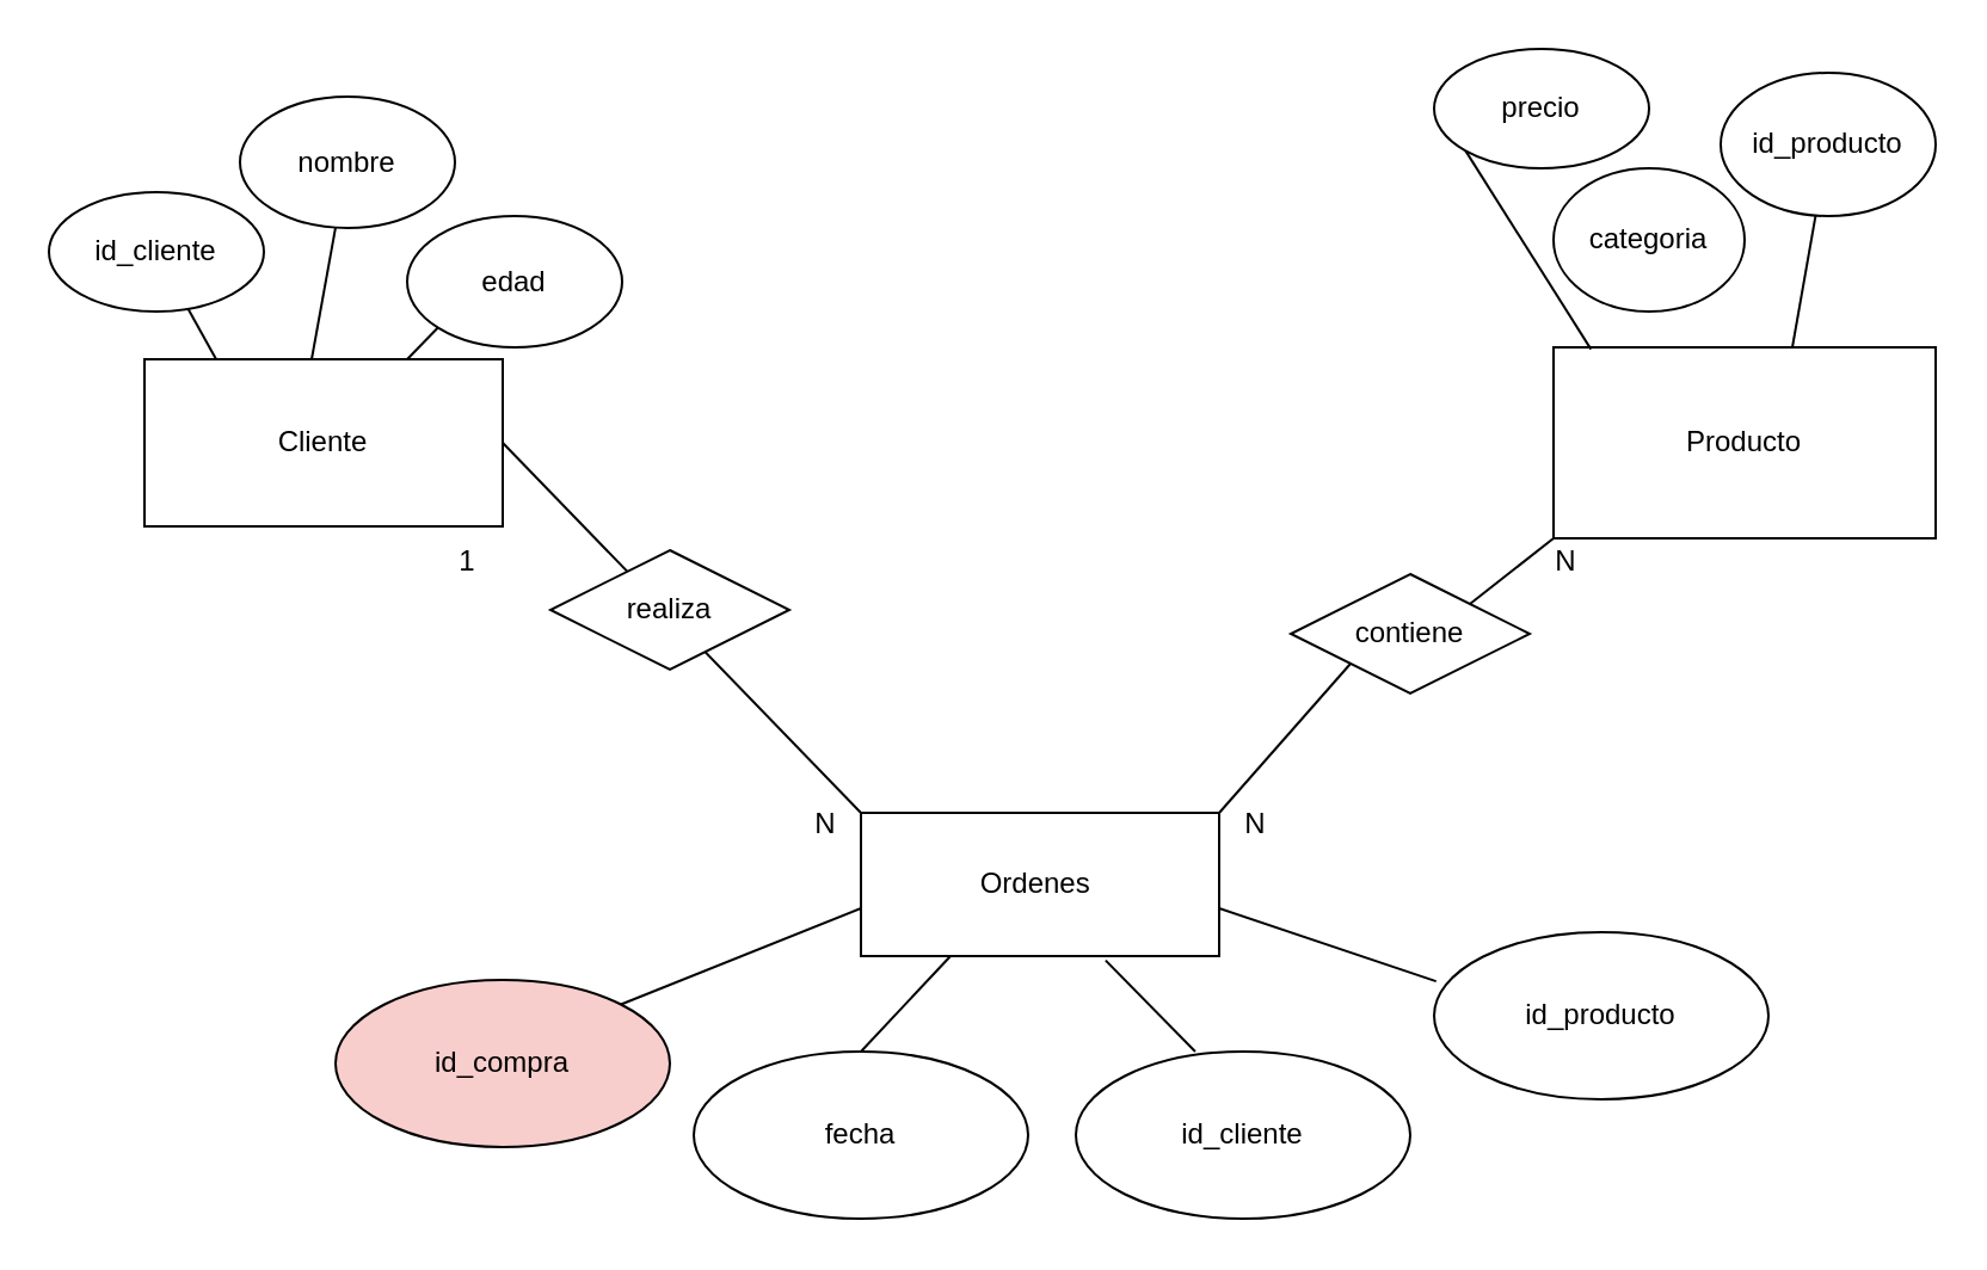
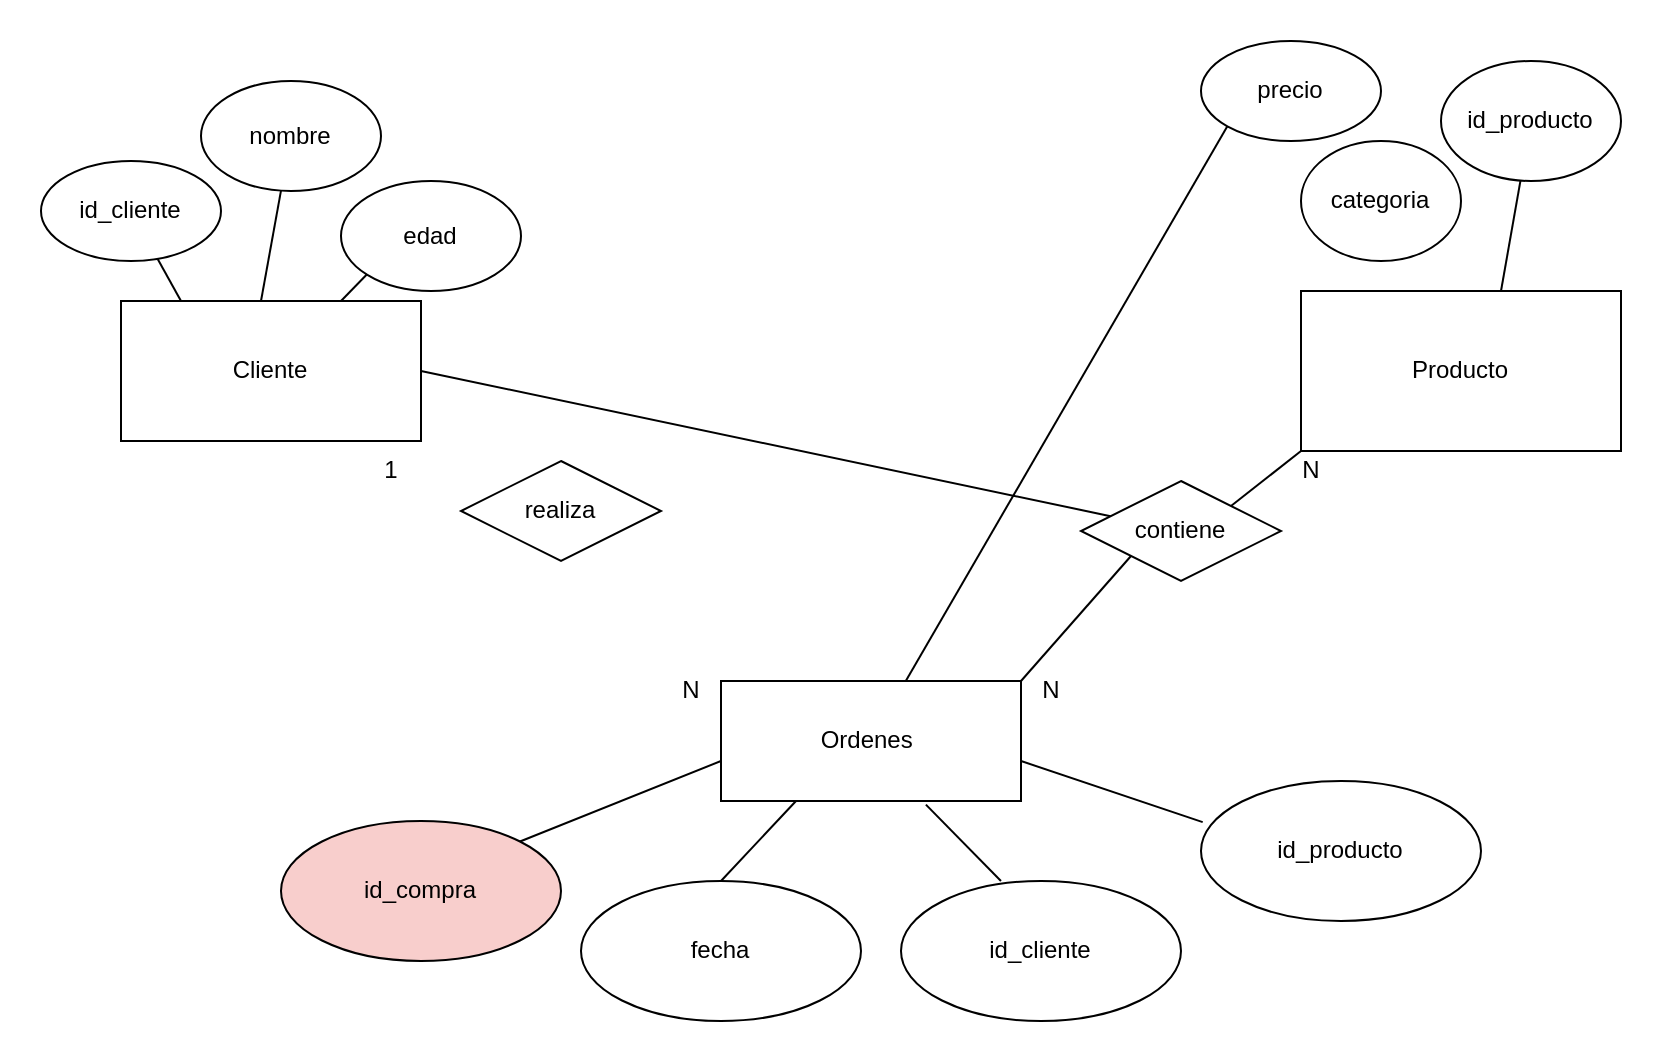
  <mxCell id="0" />
  <mxCell id="1" parent="0" />
- <mxCell id="2" value="" style="endArrow=none;html=1;rounded=0;exitX=1;exitY=0.5;exitDx=0;exitDy=0;entryX=0;entryY=0;entryDx=0;entryDy=0;shadow=0;sketch=0;" edge="1" parent="1" source="4" target="6"><mxGeometry width="50" height="50" relative="1" as="geometry"><mxPoint x="400" y="330" as="sourcePoint" /><mxPoint x="450" y="280" as="targetPoint" /></mxGeometry></mxCell>
+ <mxCell id="2" value="" style="endArrow=none;html=1;rounded=0;exitX=1;exitY=0.5;exitDx=0;exitDy=0;shadow=0;sketch=0;" edge="1" parent="1" source="4" target="18"><mxGeometry width="50" height="50" relative="1" as="geometry"><mxPoint x="400" y="330" as="sourcePoint" /><mxPoint x="450" y="280" as="targetPoint" /></mxGeometry></mxCell>
  <mxCell id="3" value="realiza" style="rhombus;whiteSpace=wrap;html=1;" vertex="1" parent="1"><mxGeometry x="230" y="230" width="100" height="50" as="geometry" /></mxCell>
  <mxCell id="4" value="Cliente" style="rounded=0;whiteSpace=wrap;html=1;" vertex="1" parent="1"><mxGeometry x="60" y="150" width="150" height="70" as="geometry" /></mxCell>
  <mxCell id="5" value="Producto" style="rounded=0;whiteSpace=wrap;html=1;" vertex="1" parent="1"><mxGeometry x="650" y="145" width="160" height="80" as="geometry" /></mxCell>
  <mxCell id="6" value="Ordenes&amp;nbsp;" style="rounded=0;whiteSpace=wrap;html=1;" vertex="1" parent="1"><mxGeometry x="360" y="340" width="150" height="60" as="geometry" /></mxCell>
  <mxCell id="7" value="id_compra" style="ellipse;whiteSpace=wrap;html=1;fillColor=#f8cecc;" vertex="1" parent="1"><mxGeometry x="140" y="410" width="140" height="70" as="geometry" /></mxCell>
  <mxCell id="8" value="fecha" style="ellipse;whiteSpace=wrap;html=1;" vertex="1" parent="1"><mxGeometry x="290" y="440" width="140" height="70" as="geometry" /></mxCell>
  <mxCell id="9" value="id_cliente" style="ellipse;whiteSpace=wrap;html=1;" vertex="1" parent="1"><mxGeometry x="20" y="80" width="90" height="50" as="geometry" /></mxCell>
  <mxCell id="10" value="id_cliente" style="ellipse;whiteSpace=wrap;html=1;" vertex="1" parent="1"><mxGeometry x="450" y="440" width="140" height="70" as="geometry" /></mxCell>
  <mxCell id="11" value="id_producto" style="ellipse;whiteSpace=wrap;html=1;" vertex="1" parent="1"><mxGeometry x="720" y="30" width="90" height="60" as="geometry" /></mxCell>
  <mxCell id="12" value="id_producto" style="ellipse;whiteSpace=wrap;html=1;" vertex="1" parent="1"><mxGeometry x="600" y="390" width="140" height="70" as="geometry" /></mxCell>
  <mxCell id="13" value="nombre" style="ellipse;whiteSpace=wrap;html=1;" vertex="1" parent="1"><mxGeometry x="100" y="40" width="90" height="55" as="geometry" /></mxCell>
  <mxCell id="14" value="edad" style="ellipse;whiteSpace=wrap;html=1;" vertex="1" parent="1"><mxGeometry x="170" y="90" width="90" height="55" as="geometry" /></mxCell>
  <mxCell id="15" value="categoria" style="ellipse;whiteSpace=wrap;html=1;" vertex="1" parent="1"><mxGeometry x="650" y="70" width="80" height="60" as="geometry" /></mxCell>
  <mxCell id="16" value="precio" style="ellipse;whiteSpace=wrap;html=1;" vertex="1" parent="1"><mxGeometry x="600" y="20" width="90" height="50" as="geometry" /></mxCell>
  <mxCell id="17" value="" style="endArrow=none;html=1;rounded=0;exitX=0;exitY=1;exitDx=0;exitDy=0;entryX=1;entryY=0;entryDx=0;entryDy=0;shadow=0;sketch=0;startArrow=none;" edge="1" parent="1" source="18" target="6"><mxGeometry width="50" height="50" relative="1" as="geometry"><mxPoint x="510" y="195" as="sourcePoint" /><mxPoint x="660" y="350" as="targetPoint" /></mxGeometry></mxCell>
  <mxCell id="18" value="contiene" style="rhombus;whiteSpace=wrap;html=1;" vertex="1" parent="1"><mxGeometry x="540" y="240" width="100" height="50" as="geometry" /></mxCell>
  <mxCell id="19" value="" style="endArrow=none;html=1;rounded=0;exitX=0;exitY=1;exitDx=0;exitDy=0;entryX=1;entryY=0;entryDx=0;entryDy=0;shadow=0;sketch=0;" edge="1" parent="1" source="5" target="18"><mxGeometry width="50" height="50" relative="1" as="geometry"><mxPoint x="650" y="225" as="sourcePoint" /><mxPoint x="510" y="340" as="targetPoint" /></mxGeometry></mxCell>
  <mxCell id="20" value="1" style="text;html=1;align=center;verticalAlign=middle;resizable=0;points=[];autosize=1;strokeColor=none;fillColor=none;" vertex="1" parent="1"><mxGeometry x="180" y="220" width="30" height="30" as="geometry" /></mxCell>
  <mxCell id="21" value="N" style="text;html=1;align=center;verticalAlign=middle;resizable=0;points=[];autosize=1;strokeColor=none;fillColor=none;" vertex="1" parent="1"><mxGeometry x="330" y="330" width="30" height="30" as="geometry" /></mxCell>
  <mxCell id="22" value="N" style="text;html=1;align=center;verticalAlign=middle;resizable=0;points=[];autosize=1;strokeColor=none;fillColor=none;" vertex="1" parent="1"><mxGeometry x="510" y="330" width="30" height="30" as="geometry" /></mxCell>
  <mxCell id="23" value="N" style="text;html=1;align=center;verticalAlign=middle;resizable=0;points=[];autosize=1;strokeColor=none;fillColor=none;" vertex="1" parent="1"><mxGeometry x="640" y="220" width="30" height="30" as="geometry" /></mxCell>
  <mxCell id="24" value="" style="endArrow=none;html=1;rounded=0;shadow=0;sketch=0;" edge="1" parent="1" target="13"><mxGeometry width="50" height="50" relative="1" as="geometry"><mxPoint x="130" y="150" as="sourcePoint" /><mxPoint x="140" y="100" as="targetPoint" /></mxGeometry></mxCell>
  <mxCell id="25" value="" style="endArrow=none;html=1;rounded=0;shadow=0;sketch=0;" edge="1" parent="1" target="9"><mxGeometry width="50" height="50" relative="1" as="geometry"><mxPoint x="90" y="150" as="sourcePoint" /><mxPoint x="140" y="100" as="targetPoint" /></mxGeometry></mxCell>
  <mxCell id="26" value="" style="endArrow=none;html=1;rounded=0;shadow=0;sketch=0;entryX=0;entryY=1;entryDx=0;entryDy=0;" edge="1" parent="1" target="14"><mxGeometry width="50" height="50" relative="1" as="geometry"><mxPoint x="170" y="150" as="sourcePoint" /><mxPoint x="220" y="100" as="targetPoint" /></mxGeometry></mxCell>
  <mxCell id="27" value="" style="endArrow=none;html=1;rounded=0;shadow=0;sketch=0;" edge="1" parent="1" target="11"><mxGeometry width="50" height="50" relative="1" as="geometry"><mxPoint x="750" y="145" as="sourcePoint" /><mxPoint x="760" y="115" as="targetPoint" /></mxGeometry></mxCell>
- <mxCell id="28" value="" style="endArrow=none;html=1;rounded=0;shadow=0;sketch=0;entryX=0.098;entryY=0.01;entryDx=0;entryDy=0;entryPerimeter=0;exitX=0;exitY=1;exitDx=0;exitDy=0;" edge="1" parent="1" source="16" target="5"><mxGeometry width="50" height="50" relative="1" as="geometry"><mxPoint x="390" y="330" as="sourcePoint" /><mxPoint x="440" y="280" as="targetPoint" /></mxGeometry></mxCell>
+ <mxCell id="28" value="" style="endArrow=none;html=1;rounded=0;shadow=0;sketch=0;exitX=0;exitY=1;exitDx=0;exitDy=0;" edge="1" parent="1" source="16" target="6"><mxGeometry width="50" height="50" relative="1" as="geometry"><mxPoint x="390" y="330" as="sourcePoint" /><mxPoint x="440" y="280" as="targetPoint" /></mxGeometry></mxCell>
  <mxCell id="29" value="" style="endArrow=none;html=1;rounded=0;shadow=0;sketch=0;exitX=1;exitY=0;exitDx=0;exitDy=0;" edge="1" parent="1" source="7"><mxGeometry width="50" height="50" relative="1" as="geometry"><mxPoint x="310" y="430" as="sourcePoint" /><mxPoint x="360" y="380" as="targetPoint" /></mxGeometry></mxCell>
  <mxCell id="30" value="" style="endArrow=none;html=1;rounded=0;shadow=0;sketch=0;entryX=0.006;entryY=0.294;entryDx=0;entryDy=0;entryPerimeter=0;" edge="1" parent="1" target="12"><mxGeometry width="50" height="50" relative="1" as="geometry"><mxPoint x="510" y="380" as="sourcePoint" /><mxPoint x="560" y="330" as="targetPoint" /></mxGeometry></mxCell>
  <mxCell id="31" value="" style="endArrow=none;html=1;rounded=0;shadow=0;sketch=0;entryX=0.25;entryY=1;entryDx=0;entryDy=0;" edge="1" parent="1" target="6"><mxGeometry width="50" height="50" relative="1" as="geometry"><mxPoint x="360" y="440" as="sourcePoint" /><mxPoint x="410" y="390" as="targetPoint" /></mxGeometry></mxCell>
  <mxCell id="32" value="" style="endArrow=none;html=1;rounded=0;shadow=0;sketch=0;entryX=0.683;entryY=1.03;entryDx=0;entryDy=0;entryPerimeter=0;exitX=0.357;exitY=0;exitDx=0;exitDy=0;exitPerimeter=0;" edge="1" parent="1" source="10" target="6"><mxGeometry width="50" height="50" relative="1" as="geometry"><mxPoint x="435" y="180" as="sourcePoint" /><mxPoint x="440" y="280" as="targetPoint" /></mxGeometry></mxCell>
